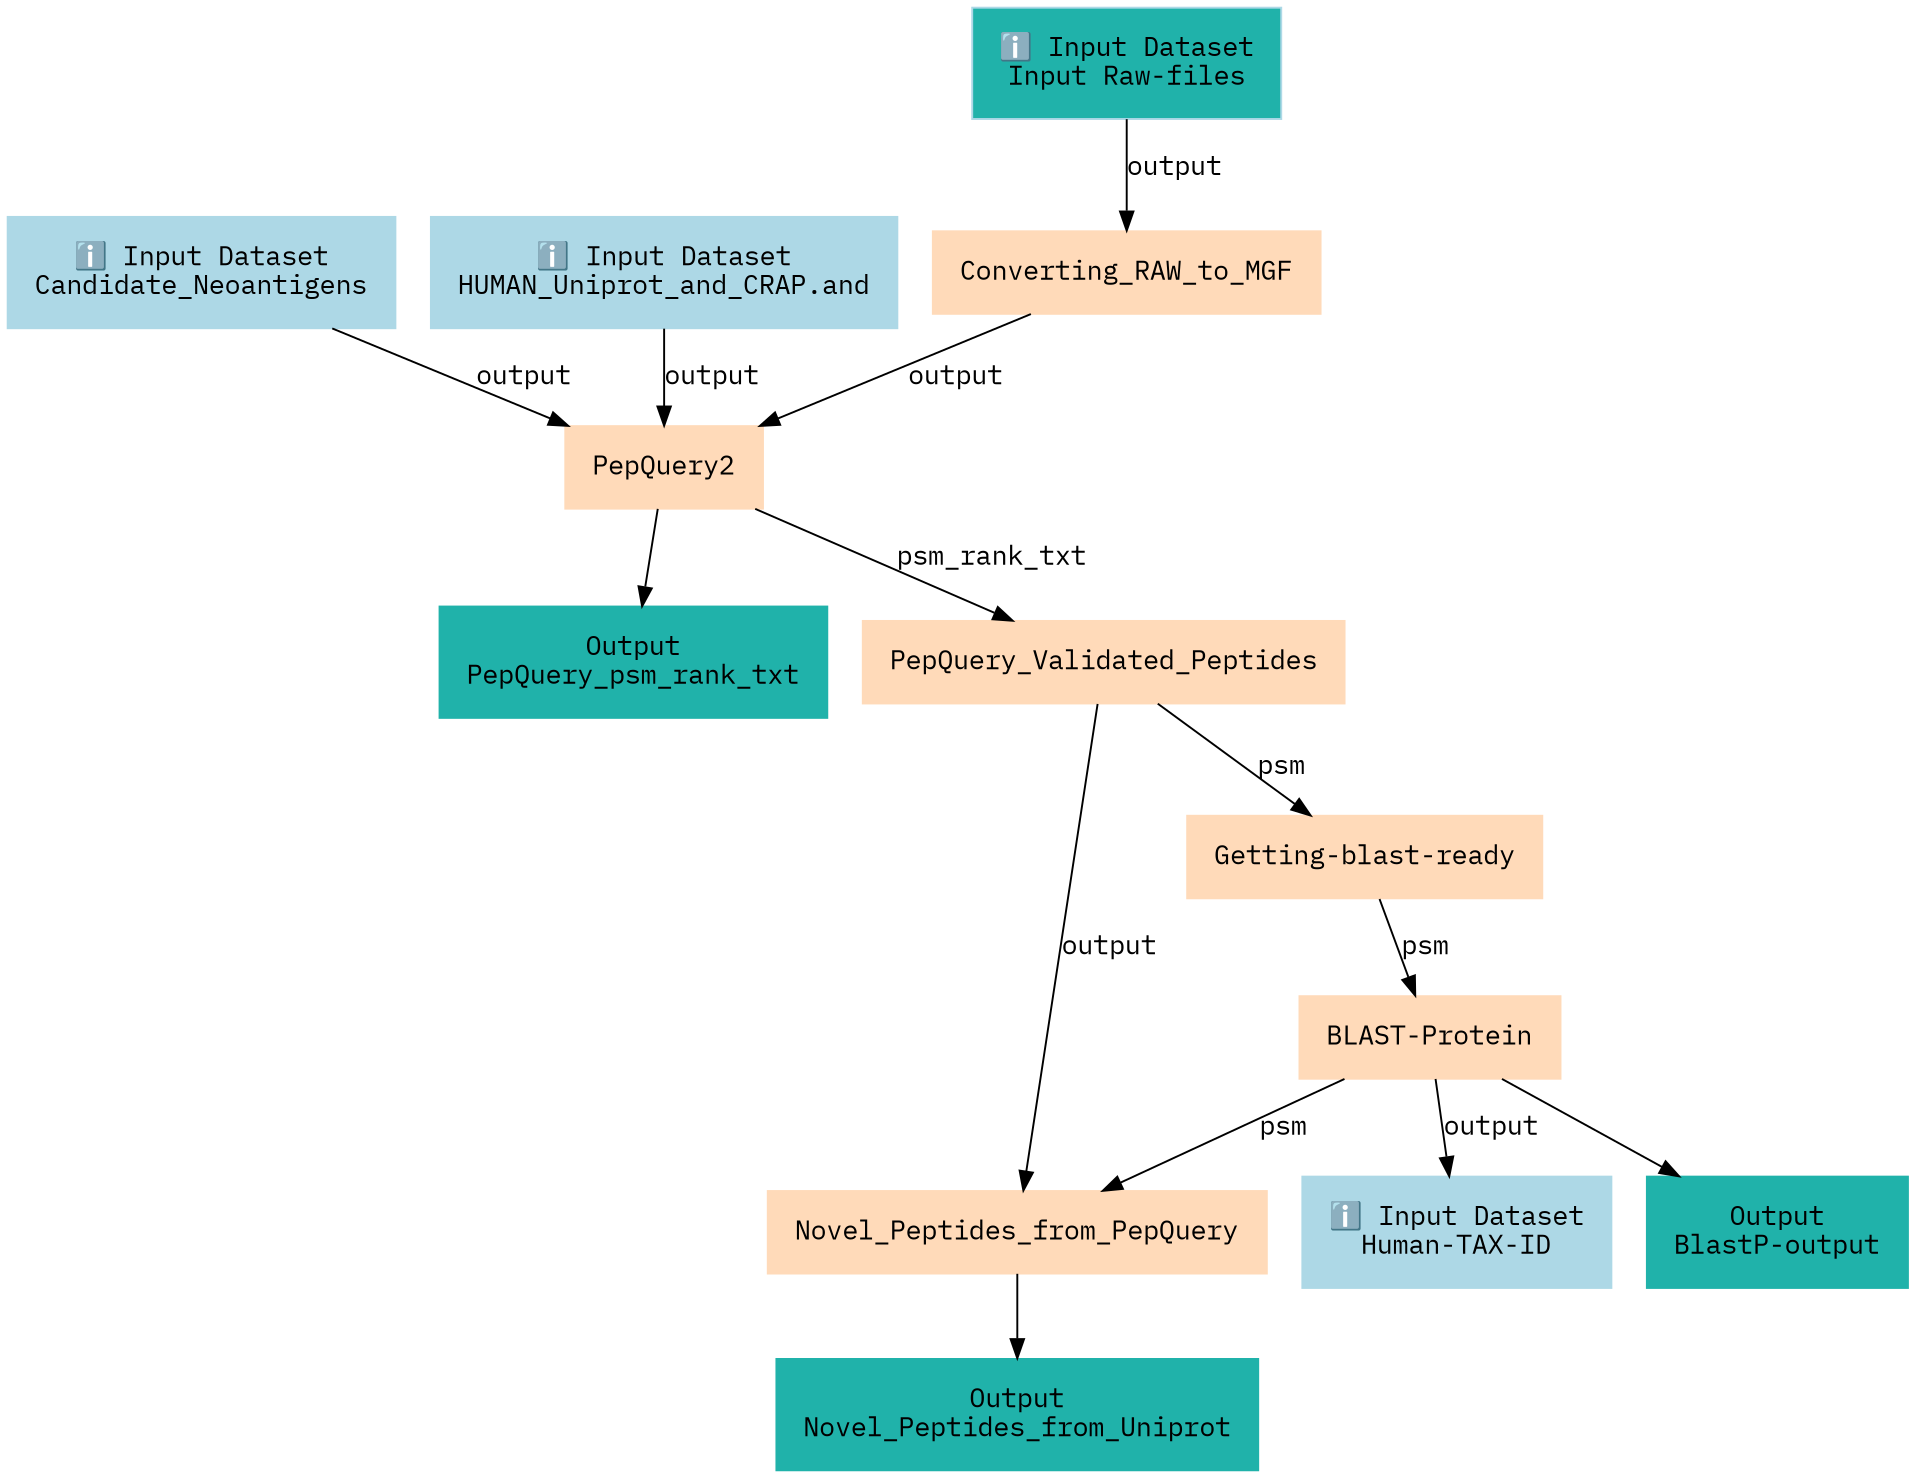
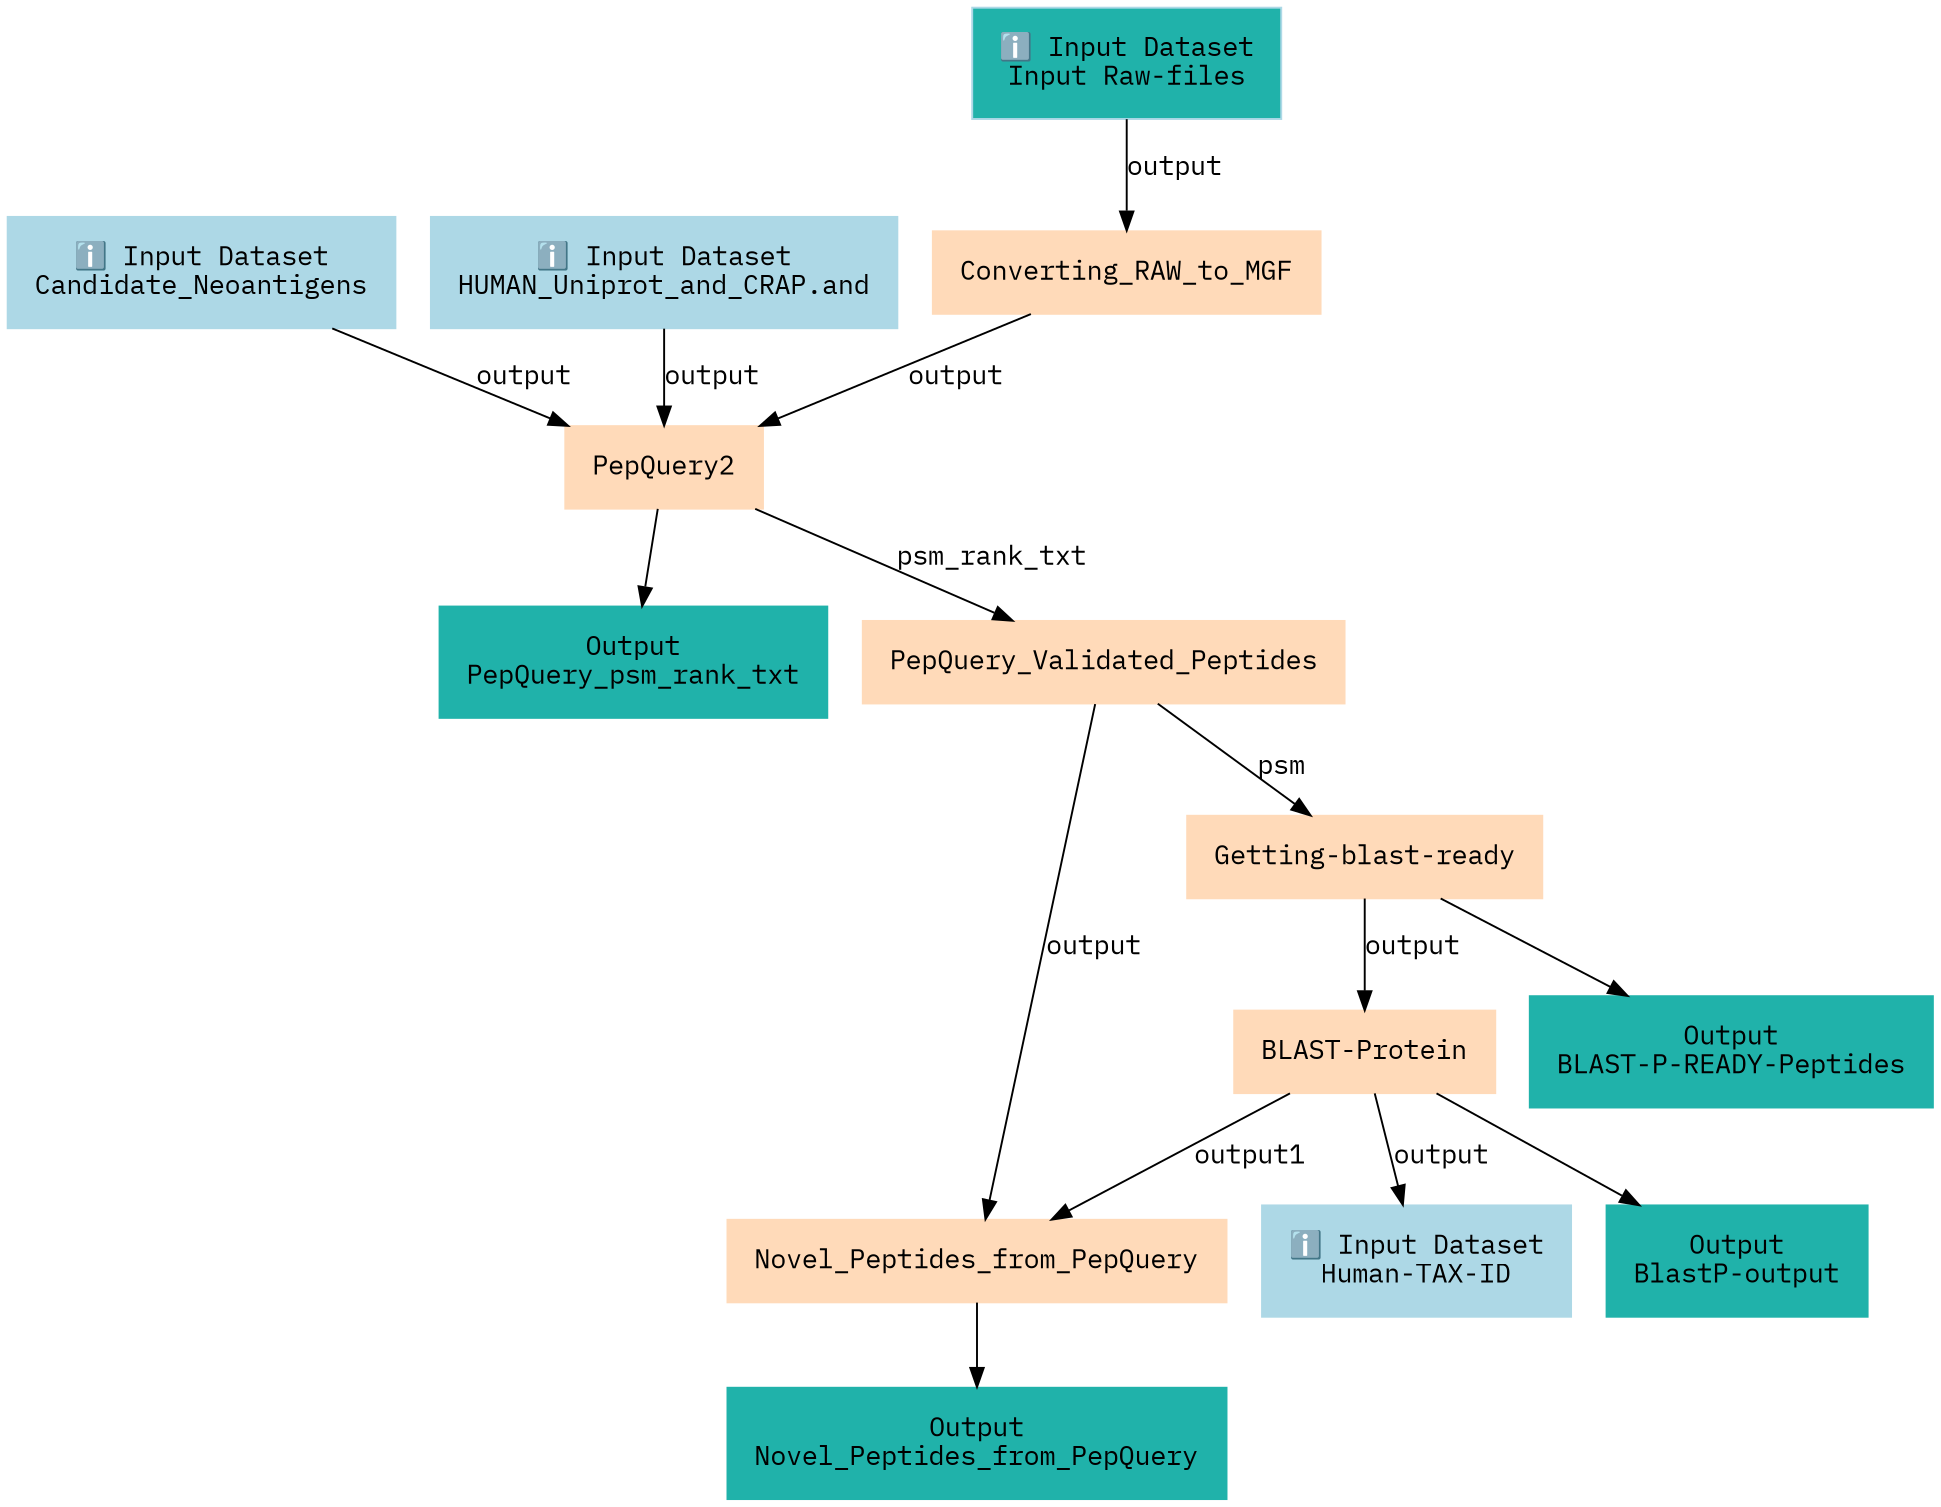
  digraph {
    fontname="IBM Plex Mono"
    node [color=peachpuff fontname="IBM Plex Mono" margin="0.2,0.2" shape=box style=filled]
    edge [fontname="IBM Plex Mono"]
    n1 [color=lightblue label="ℹ️ Input Dataset\nCandidate_Neoantigens"]
    n2 [label=PepQuery2]
    n3 [color=lightseagreen label="Output\nPepQuery_psm_rank_txt"]
    n4 [label=PepQuery_Validated_Peptides]
    n5 [color=lightblue label="ℹ️ Input Dataset\nHUMAN_Uniprot_and_CRAP.and"]
    n6 [color=lightblue fillcolor=lightseagreen label="ℹ️ Input Dataset\nInput Raw-files"]
    n7 [label=Converting_RAW_to_MGF]
    n8 [color=lightblue label="ℹ️ Input Dataset\nHuman-TAX-ID"]
    n9 [label="BLAST-Protein"]
    n10 [label=Novel_Peptides_from_PepQuery]
    n11 [color=lightseagreen label="Output\nBlastP-output"]
    n12 [label="Getting-blast-ready"]
-   n14 [color=lightseagreen label="Output\nNovel_Peptides_from_Uniprot"]
+   n13 [color=lightseagreen label="Output\nBLAST-P-READY-Peptides"]
+   n14 [color=lightseagreen label="Output\nNovel_Peptides_from_PepQuery"]
    n1 -> n2 [label=output]
    n2 -> n3
    n2 -> n4 [label=psm_rank_txt]
    n4 -> n10 [label=output]
    n4 -> n12 [label=psm]
    n5 -> n2 [label=output]
    n6 -> n7 [label=output]
    n7 -> n2 [label=output]
    n9 -> n8 [label=output]
-   n9 -> n10 [label=psm]
+   n9 -> n10 [label=output1]
    n9 -> n11
    n10 -> n14
-   n12 -> n9 [label=psm]
+   n12 -> n9 [label=output]
+   n12 -> n13
  }
